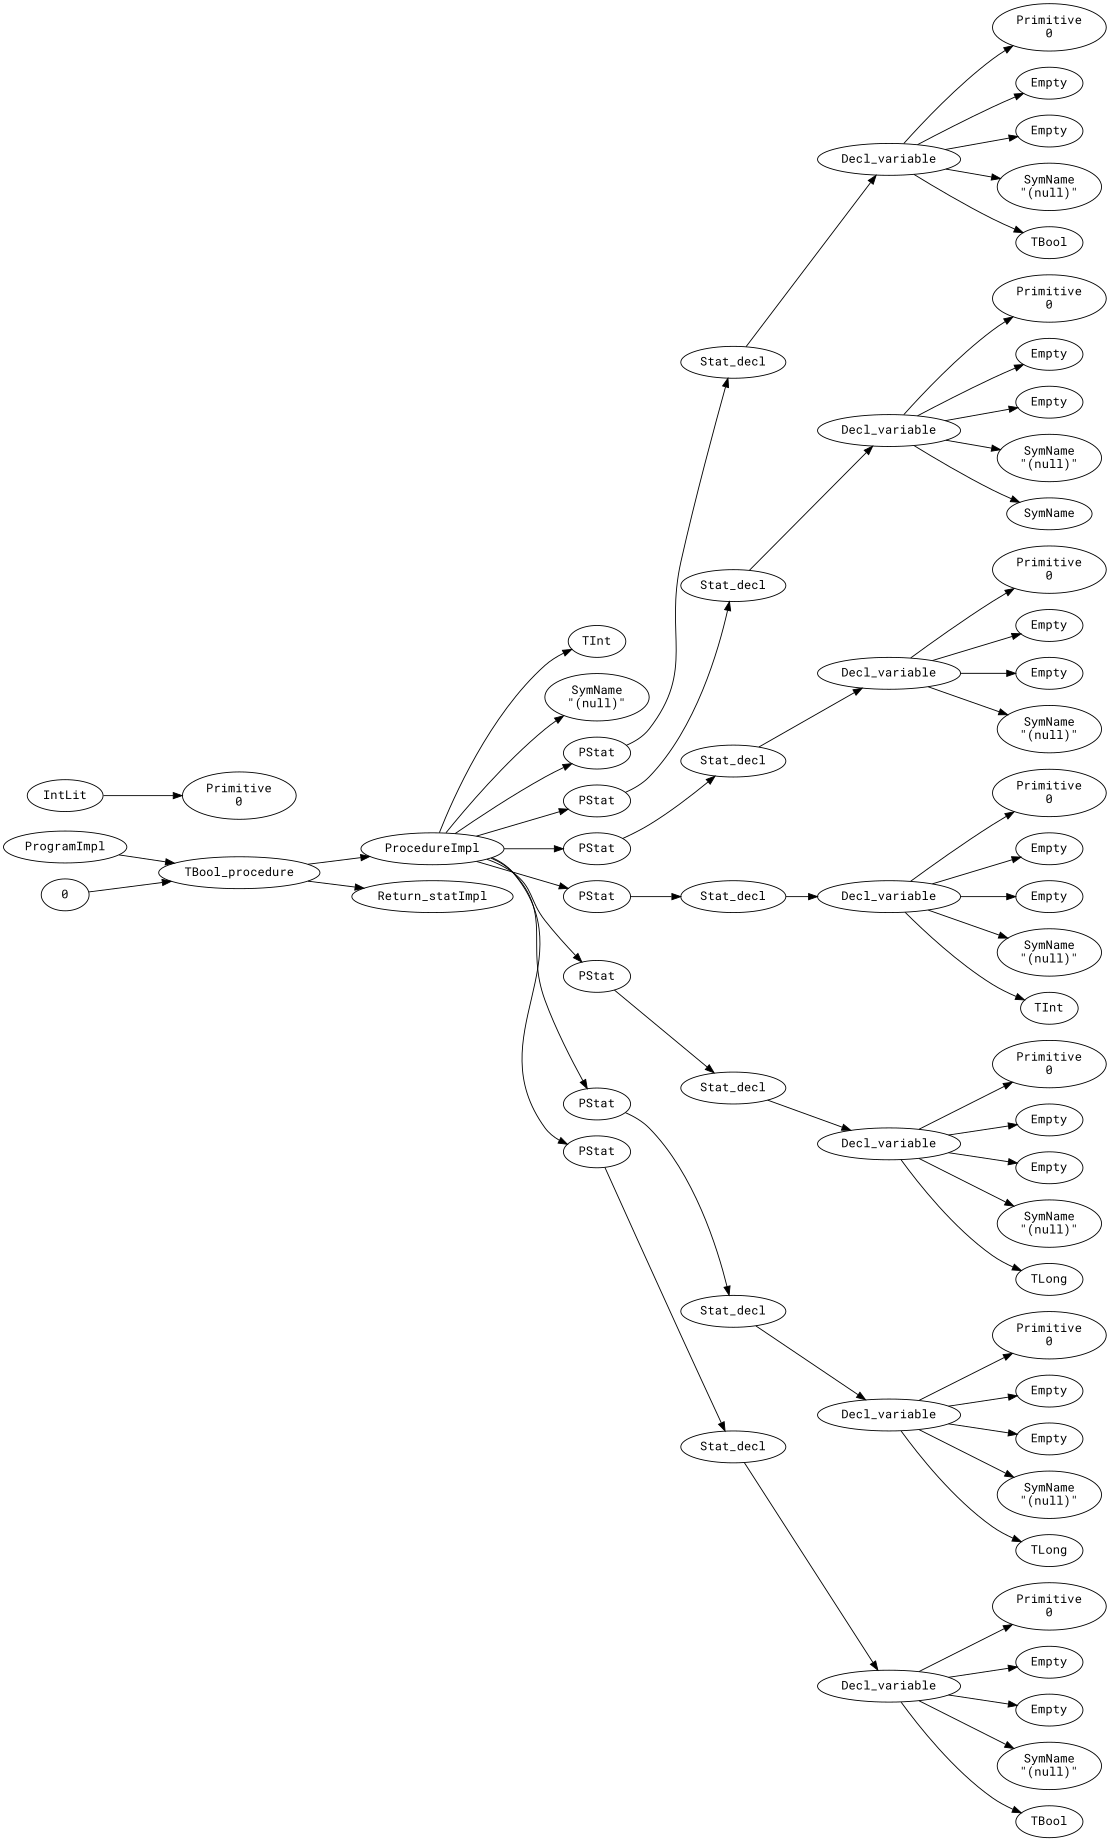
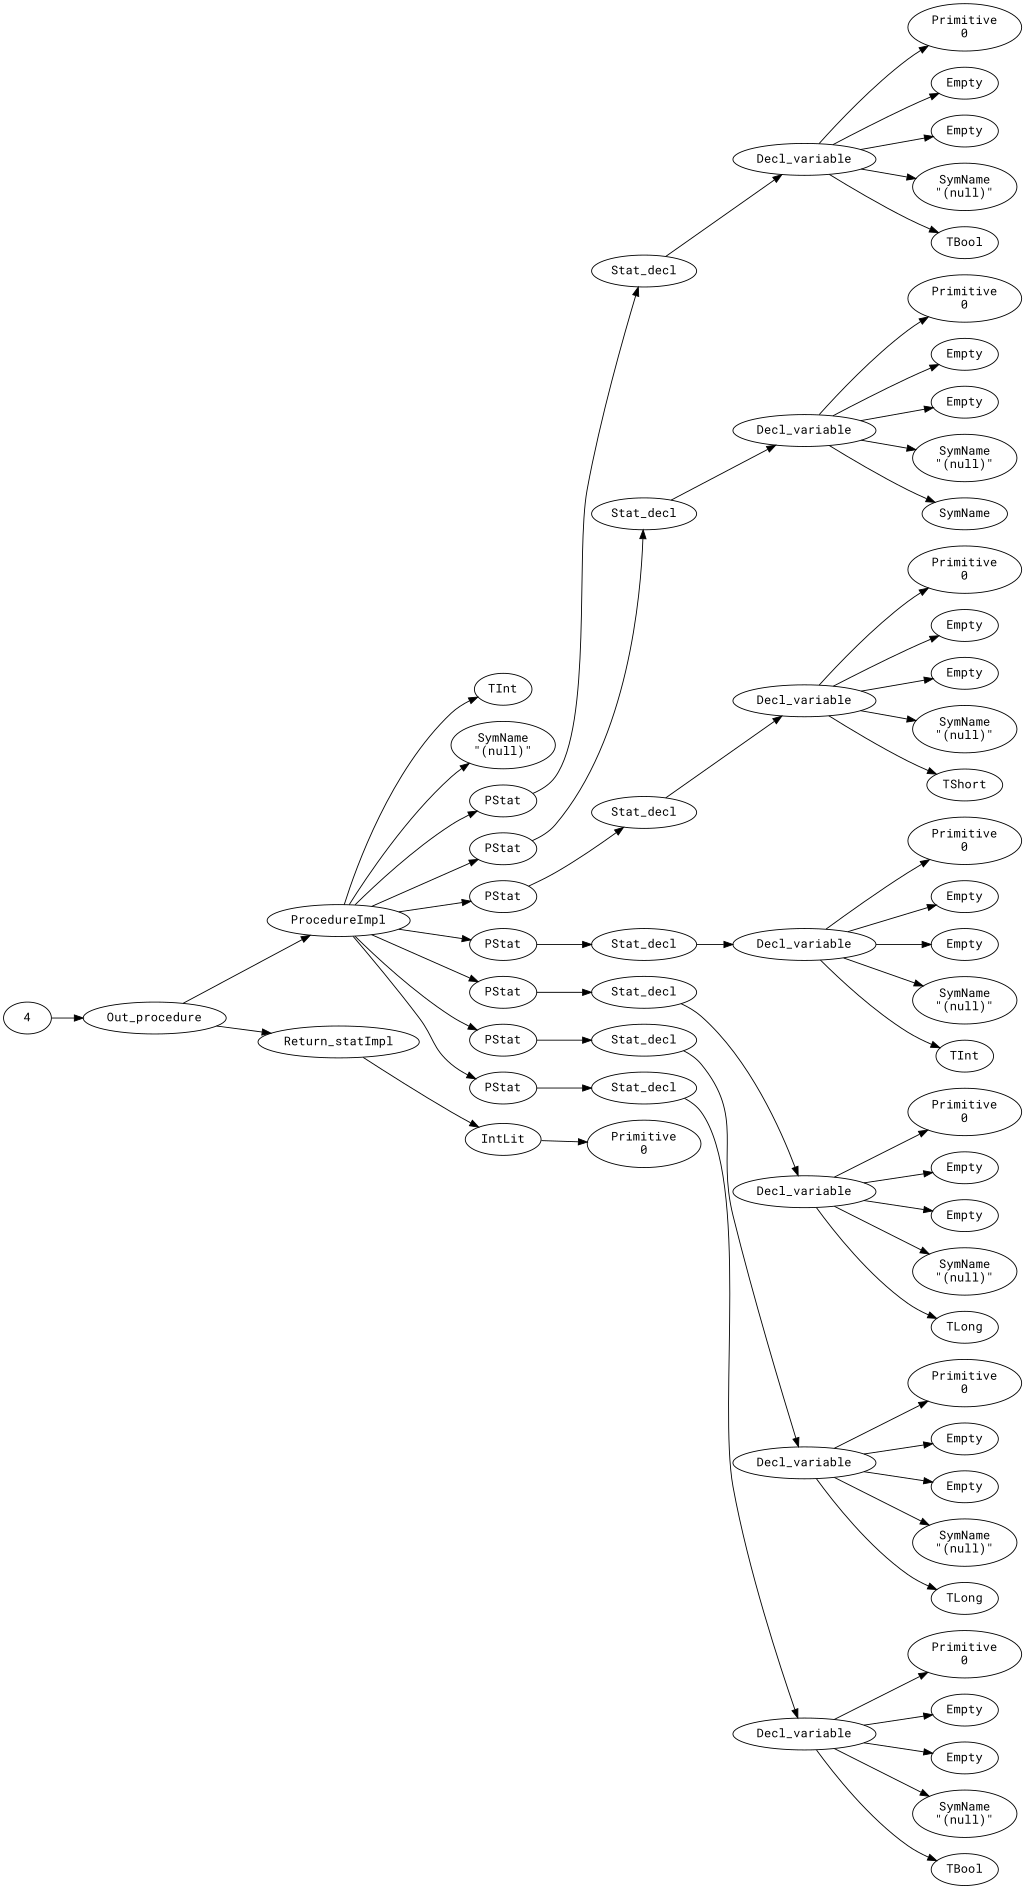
  digraph {
    fontname="Roboto Mono"
    rankdir=LR
    node [fontname="Roboto Mono"]
    edge [fontname="Roboto Mono"]
-   n1 [label=ProgramImpl]
-   n2 [label=TBool_procedure]
-   0
+   n2 [label=Out_procedure]
+   0 [label=4]
    n4 [label=ProcedureImpl]
    n5 [label=Return_statImpl]
    n6 [label=TInt]
    n7 [label="SymName\n\"(null)\""]
    n8 [label=PStat]
    n9 [label=PStat]
    n10 [label=PStat]
    n11 [label=PStat]
    n12 [label=PStat]
    n13 [label=PStat]
    n14 [label=PStat]
    n15 [label=Stat_decl]
    n16 [label=Stat_decl]
    n17 [label=Stat_decl]
    n18 [label=Stat_decl]
    n19 [label=Stat_decl]
    n20 [label=Stat_decl]
    n21 [label=Stat_decl]
    n22 [label=IntLit]
    n23 [label=Decl_variable]
    n24 [label="Primitive\n0"]
    n25 [label=Empty]
    n26 [label=Empty]
    n27 [label="SymName\n\"(null)\""]
    n28 [label=TBool]
    n29 [label=Decl_variable]
    n30 [label="Primitive\n0"]
    n31 [label=Empty]
    n32 [label=Empty]
    n33 [label="SymName\n\"(null)\""]
    n34 [label=SymName]
    n35 [label=Decl_variable]
    n36 [label="Primitive\n0"]
    n37 [label=Empty]
    n38 [label=Empty]
    n39 [label="SymName\n\"(null)\""]
+   n40 [label=TShort]
    n41 [label=Decl_variable]
    n42 [label="Primitive\n0"]
    n43 [label=Empty]
    n44 [label=Empty]
    n45 [label="SymName\n\"(null)\""]
    n46 [label=TInt]
    n47 [label=Decl_variable]
    n48 [label="Primitive\n0"]
    n49 [label=Empty]
    n50 [label=Empty]
    n51 [label="SymName\n\"(null)\""]
    n52 [label=TLong]
    n53 [label=Decl_variable]
    n54 [label="Primitive\n0"]
    n55 [label=Empty]
    n56 [label=Empty]
    n57 [label="SymName\n\"(null)\""]
    n58 [label=TLong]
    n59 [label=Decl_variable]
    n60 [label="Primitive\n0"]
    n61 [label=Empty]
    n62 [label=Empty]
    n63 [label="SymName\n\"(null)\""]
    n64 [label=TBool]
    n65 [label="Primitive\n0"]
-   n1 -> n2
    n2 -> n4
    n2 -> n5
    0 -> n2
    n4 -> n6
    n4 -> n7
    n4 -> n8
    n4 -> n9
    n4 -> n10
    n4 -> n11
    n4 -> n12
    n4 -> n13
    n4 -> n14
+   n5 -> n22
    n8 -> n15
    n9 -> n16
    n10 -> n17
    n11 -> n18
    n12 -> n19
    n13 -> n20
    n14 -> n21
    n15 -> n23
    n16 -> n29
    n17 -> n35
    n18 -> n41
    n19 -> n47
    n20 -> n53
    n21 -> n59
    n22 -> n65
    n23 -> n24
    n23 -> n25
    n23 -> n26
    n23 -> n27
    n23 -> n28
    n29 -> n30
    n29 -> n31
    n29 -> n32
    n29 -> n33
    n29 -> n34
    n35 -> n36
    n35 -> n37
    n35 -> n38
    n35 -> n39
+   n35 -> n40
    n41 -> n42
    n41 -> n43
    n41 -> n44
    n41 -> n45
    n41 -> n46
    n47 -> n48
    n47 -> n49
    n47 -> n50
    n47 -> n51
    n47 -> n52
    n53 -> n54
    n53 -> n55
    n53 -> n56
    n53 -> n57
    n53 -> n58
    n59 -> n60
    n59 -> n61
    n59 -> n62
    n59 -> n63
    n59 -> n64
  }
